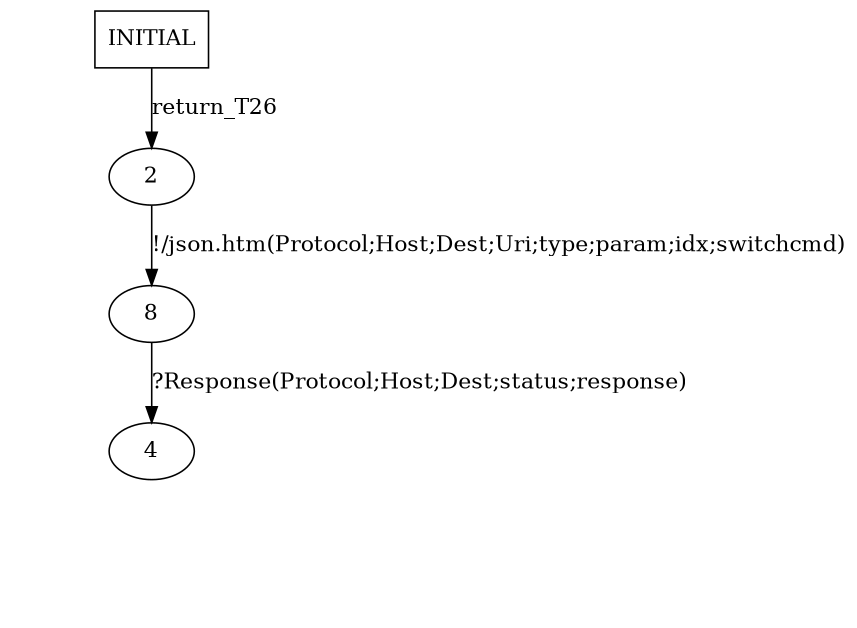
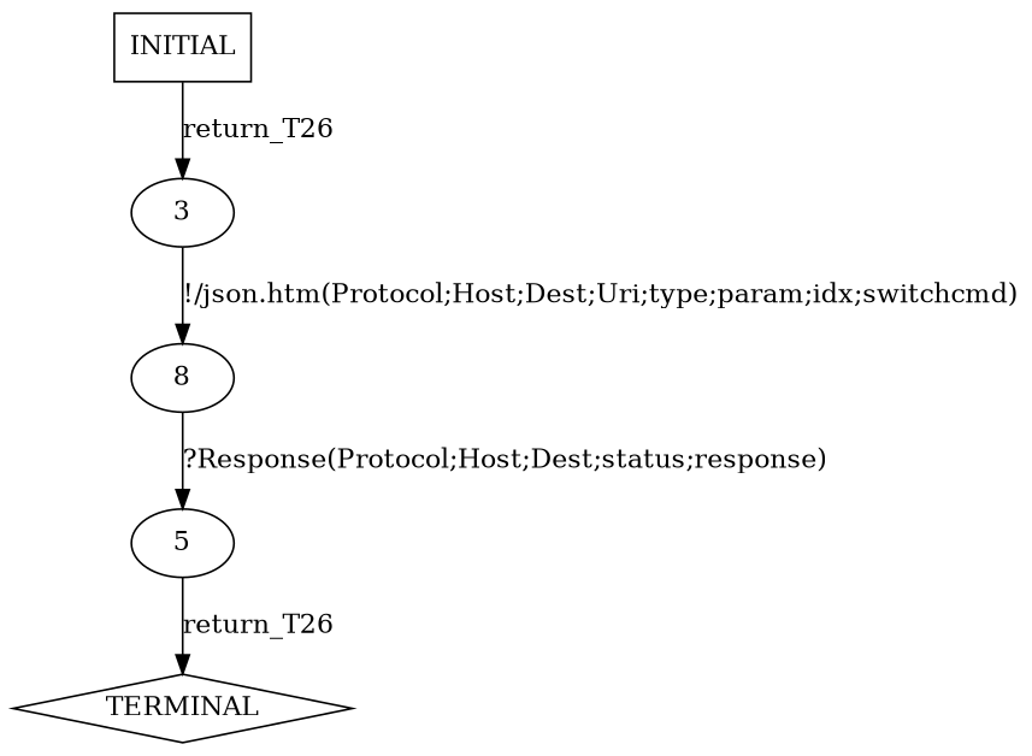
  digraph {
    n1 [label=INITIAL shape=box]
-   n2 [label=2]
+   n2 [label=3]
    n3 [label=8]
-   n5 [label=4]
+   n4 [label=TERMINAL shape=diamond]
+   n5 [label=5]
    n1 -> n2 [label=return_T26]
    n2 -> n3 [label="!/json.htm(Protocol;Host;Dest;Uri;type;param;idx;switchcmd)"]
    n3 -> n5 [label="?Response(Protocol;Host;Dest;status;response)"]
+   n5 -> n4 [label=return_T26]
  }
